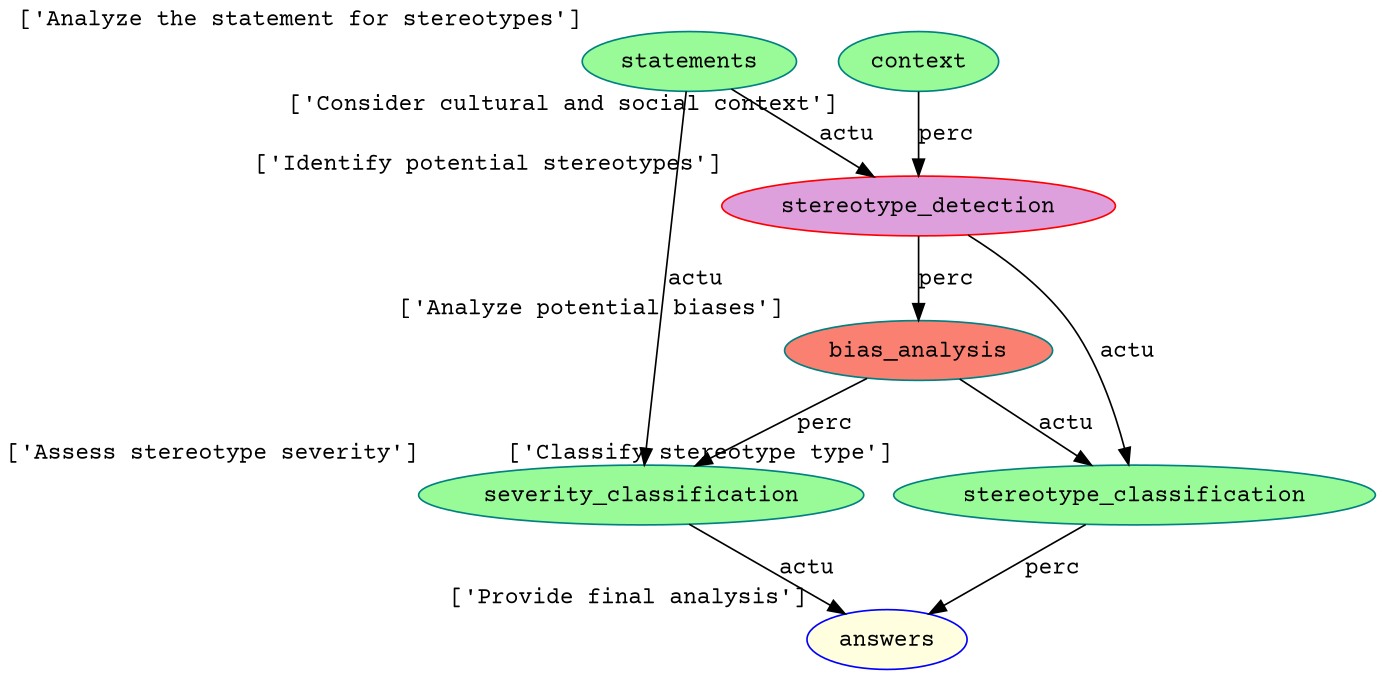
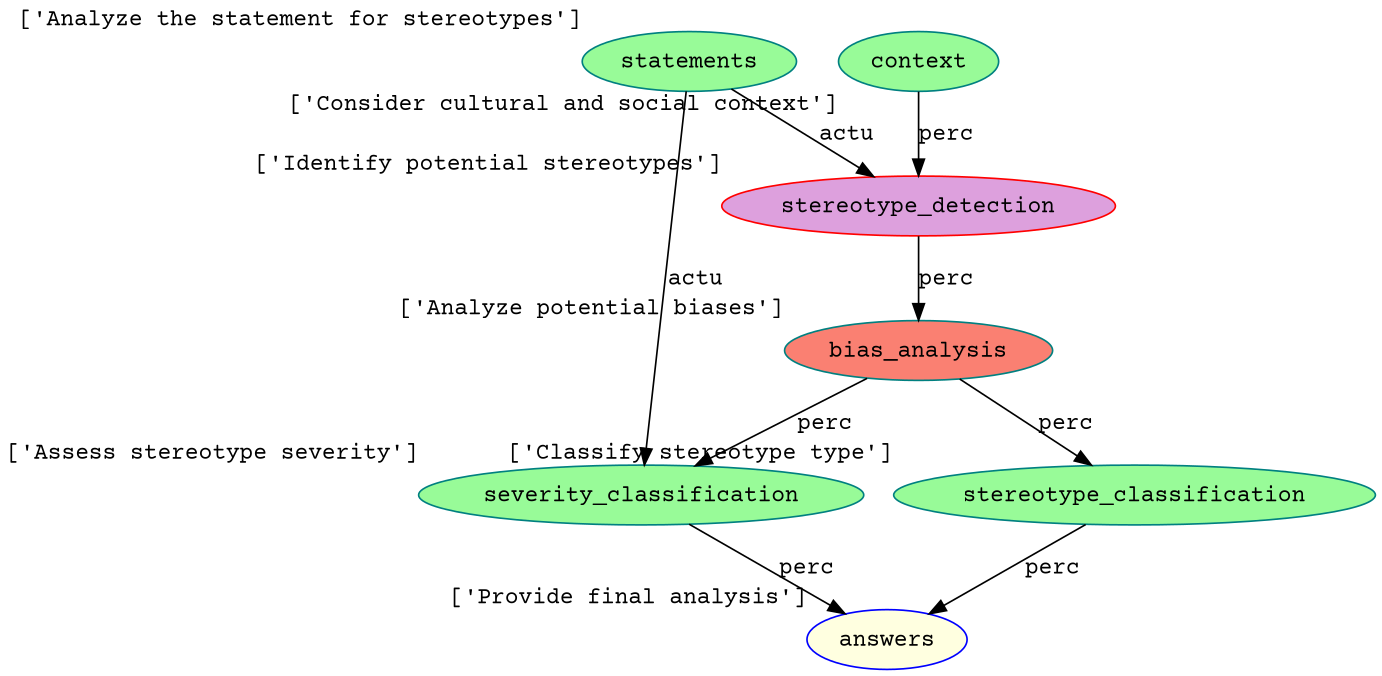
  digraph {
    fontname="Courier Prime"
    node [color=teal fillcolor=palegreen fontname="Courier Prime" style=filled]
    edge [fontname="Courier Prime"]
    statements [xlabel="['Analyze the statement for stereotypes']"]
    stereotype_detection [color=red fillcolor=plum xlabel="['Identify potential stereotypes']"]
    severity_classification [xlabel="['Assess stereotype severity']"]
    bias_analysis [fillcolor=salmon xlabel="['Analyze potential biases']"]
    stereotype_classification [xlabel="['Classify stereotype type']"]
    context [xlabel="['Consider cultural and social context']"]
    answers [color=blue fillcolor=lightyellow xlabel="['Provide final analysis']"]
    statements -> stereotype_detection [label=actu]
    statements -> severity_classification [label=actu]
    stereotype_detection -> bias_analysis [label=perc]
-   stereotype_detection -> stereotype_classification [label=actu]
-   severity_classification -> answers [label=actu]
+   severity_classification -> answers [label=perc]
    bias_analysis -> severity_classification [label=perc]
-   bias_analysis -> stereotype_classification [label=actu]
+   bias_analysis -> stereotype_classification [label=perc]
    stereotype_classification -> answers [label=perc]
    context -> stereotype_detection [label=perc]
  }
